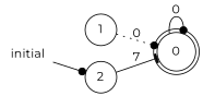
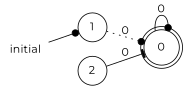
  digraph {
    fontname=Montserrat
    rankdir=LR
    node [fillcolor=white fontname=Montserrat shape=circle style=filled]
    edge [arrowhead=dot fontname=Montserrat style=solid]
    0 [shape=doublecircle]
    initial [shape=plaintext]
    1
    2
    0 -> 0 [label=0]
-   initial -> 2
+   initial -> 1
    1 -> 0 [label=0 style=dotted]
-   2 -> 0 [arrowhead=tee label=7]
+   2 -> 0 [arrowhead=tee label=0]
  }
